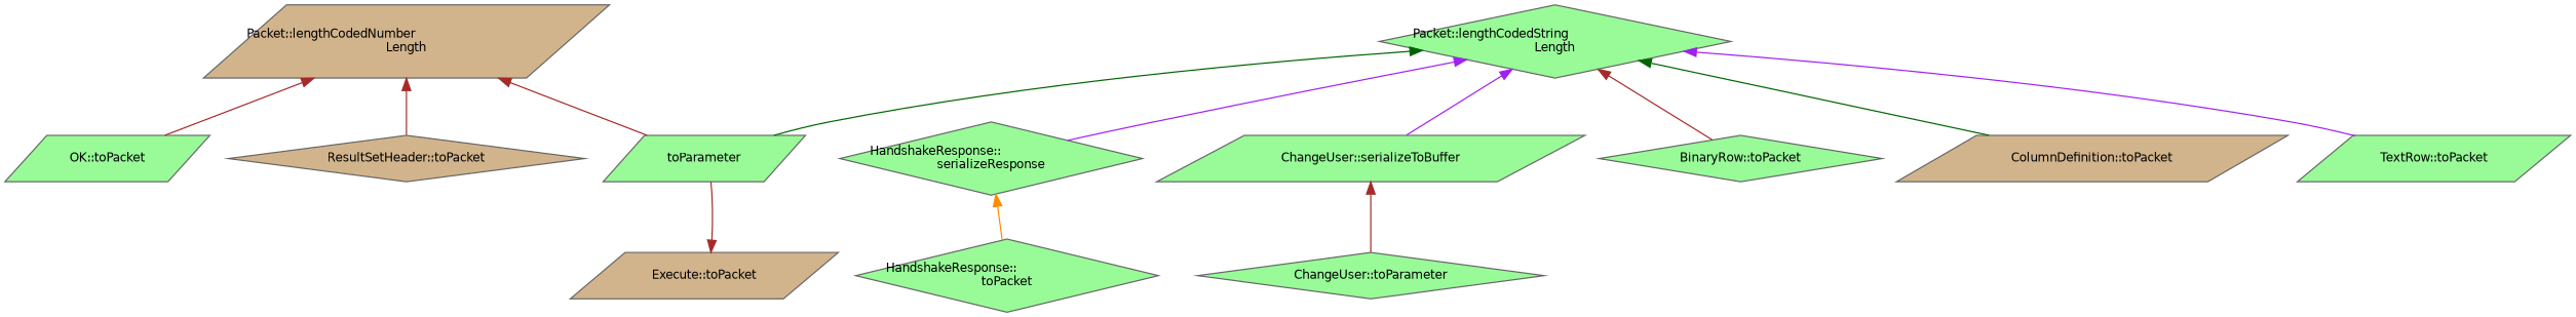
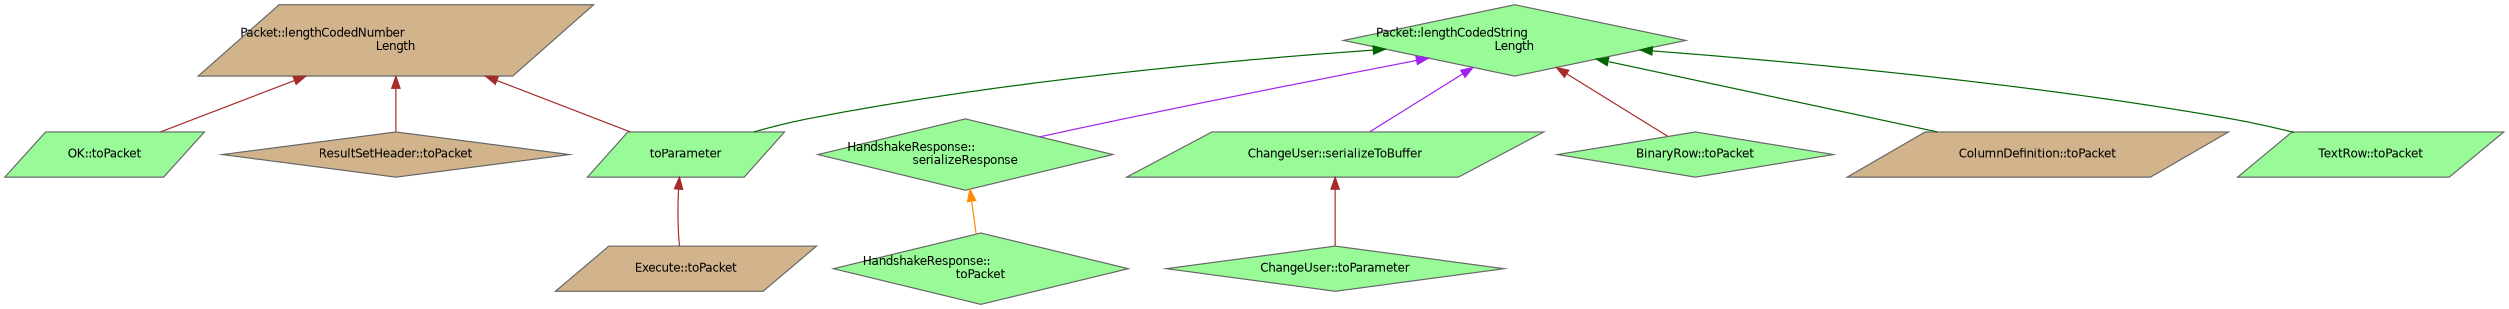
  digraph {
    rankdir=TB
    node [color=grey40 fillcolor=palegreen fontname=Helvetica fontsize=10 shape=parallelogram style=filled]
    edge [color=brown dir=back fontname=Helvetica fontsize=10 labelfontname=Helvetica labelfontsize=10 style=solid]
    n1 [color=gray40 fillcolor=tan fontcolor=black height=0.2 label="Packet::lengthCodedNumber\lLength" width=0.4]
    n2 [height=0.2 label=toParameter width=0.4]
    n3 [height=0.2 label="OK::toPacket" width=0.4]
    n4 [fillcolor=tan height=0.2 label="ResultSetHeader::toPacket" shape=diamond width=0.4]
    n5 [height=0.2 label="Packet::lengthCodedString\lLength" shape=diamond width=0.4]
    n6 [height=0.2 label="HandshakeResponse::\lserializeResponse" shape=diamond width=0.4]
    n7 [height=0.2 label="ChangeUser::serializeToBuffer" width=0.4]
    n8 [height=0.2 label="BinaryRow::toPacket" shape=diamond width=0.4]
    n9 [fillcolor=tan height=0.2 label="ColumnDefinition::toPacket" width=0.4]
    n10 [height=0.2 label="TextRow::toPacket" width=0.4]
    n11 [fillcolor=tan height=0.2 label="Execute::toPacket" width=0.4]
    n12 [height=0.2 label="HandshakeResponse::\ltoPacket" shape=diamond width=0.4]
    n13 [height=0.2 label="ChangeUser::toParameter" shape=diamond width=0.4]
    n1 -> n2
    n1 -> n3
    n1 -> n4
-   n11 -> n2
+   n2 -> n11
    n5 -> n2 [color=darkgreen]
    n5 -> n6 [color=purple]
    n5 -> n7 [color=purple]
    n5 -> n8
    n5 -> n9 [color=darkgreen]
-   n5 -> n10 [color=purple]
+   n5 -> n10 [color=darkgreen]
    n6 -> n12 [color=darkorange]
    n7 -> n13
  }
